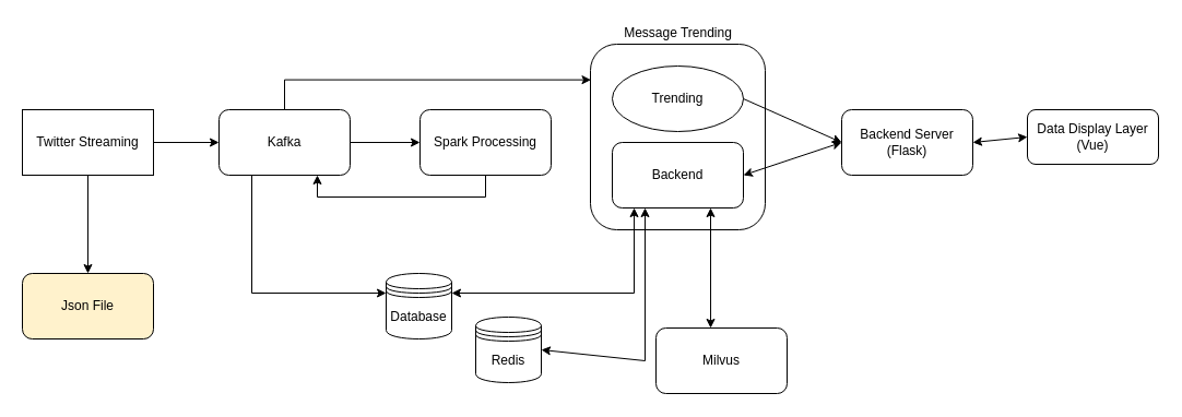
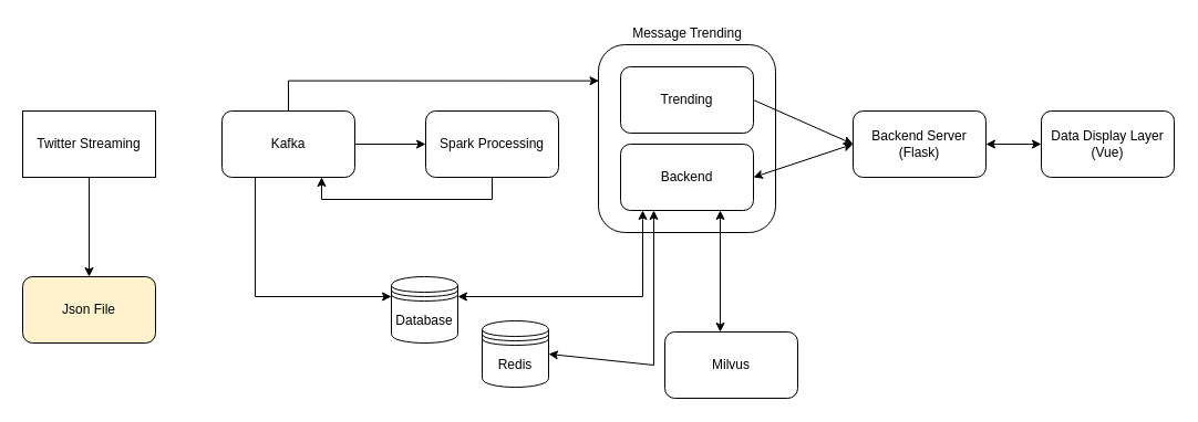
  <mxCell id="0" />
  <mxCell id="1" parent="0" />
  <mxCell id="2" value="" style="rounded=1;whiteSpace=wrap;html=1;" vertex="1" parent="1"><mxGeometry x="540" y="40" width="160" height="170" as="geometry" /></mxCell>
  <mxCell id="3" style="edgeStyle=orthogonalEdgeStyle;rounded=0;orthogonalLoop=1;jettySize=auto;html=1;exitX=1;exitY=0.5;exitDx=0;exitDy=0;entryX=0;entryY=0.5;entryDx=0;entryDy=0;shadow=0;strokeColor=#000000;fillColor=#000000;" edge="1" parent="1" source="6" target="8"><mxGeometry relative="1" as="geometry" /></mxCell>
  <mxCell id="4" style="edgeStyle=orthogonalEdgeStyle;rounded=0;orthogonalLoop=1;jettySize=auto;html=1;exitX=0.25;exitY=1;exitDx=0;exitDy=0;entryX=0;entryY=0.3;entryDx=0;entryDy=0;shadow=0;strokeColor=#000000;fillColor=#000000;" edge="1" parent="1" source="6" target="9"><mxGeometry relative="1" as="geometry" /></mxCell>
  <mxCell id="5" style="edgeStyle=orthogonalEdgeStyle;rounded=0;orthogonalLoop=1;jettySize=auto;html=1;exitX=0.5;exitY=0;exitDx=0;exitDy=0;entryX=0.003;entryY=0.192;entryDx=0;entryDy=0;entryPerimeter=0;shadow=0;strokeColor=#000000;fillColor=#000000;" edge="1" parent="1" source="6" target="2"><mxGeometry relative="1" as="geometry" /></mxCell>
  <mxCell id="6" value="Kafka" style="rounded=1;whiteSpace=wrap;html=1;" vertex="1" parent="1"><mxGeometry x="200" y="100" width="120" height="60" as="geometry" /></mxCell>
  <mxCell id="7" style="edgeStyle=orthogonalEdgeStyle;rounded=0;orthogonalLoop=1;jettySize=auto;html=1;exitX=0.5;exitY=1;exitDx=0;exitDy=0;entryX=0.75;entryY=1;entryDx=0;entryDy=0;shadow=0;strokeColor=#000000;fillColor=#000000;" edge="1" parent="1" source="8" target="6"><mxGeometry relative="1" as="geometry"><Array as="points"><mxPoint x="444" y="180" /><mxPoint x="290" y="180" /></Array></mxGeometry></mxCell>
  <mxCell id="8" value="Spark Processing" style="rounded=1;whiteSpace=wrap;html=1;" vertex="1" parent="1"><mxGeometry x="384" y="100" width="120" height="60" as="geometry" /></mxCell>
  <mxCell id="9" value="Database" style="shape=datastore;whiteSpace=wrap;html=1;" vertex="1" parent="1"><mxGeometry x="353" y="250" width="60" height="60" as="geometry" /></mxCell>
- <mxCell id="10" style="edgeStyle=orthogonalEdgeStyle;rounded=0;orthogonalLoop=1;jettySize=auto;html=1;exitX=1;exitY=0.5;exitDx=0;exitDy=0;entryX=0;entryY=0.5;entryDx=0;entryDy=0;shadow=0;strokeColor=#000000;fillColor=#000000;" edge="1" parent="1" source="12" target="6"><mxGeometry relative="1" as="geometry" /></mxCell>
  <mxCell id="11" style="edgeStyle=orthogonalEdgeStyle;rounded=0;orthogonalLoop=1;jettySize=auto;html=1;exitX=0.5;exitY=1;exitDx=0;exitDy=0;entryX=0.5;entryY=0;entryDx=0;entryDy=0;shadow=0;strokeColor=#000000;fillColor=#000000;" edge="1" parent="1" source="12" target="23"><mxGeometry relative="1" as="geometry" /></mxCell>
  <mxCell id="12" value="Twitter Streaming" style="rounded=0;whiteSpace=wrap;html=1;" vertex="1" parent="1"><mxGeometry x="20" y="100" width="120" height="60" as="geometry" /></mxCell>
- <mxCell id="13" value="Trending" style="ellipse;whiteSpace=wrap;html=1;" vertex="1" parent="1"><mxGeometry x="560" y="60" width="120" height="60" as="geometry" /></mxCell>
+ <mxCell id="13" value="Trending" style="rounded=1;whiteSpace=wrap;html=1;" vertex="1" parent="1"><mxGeometry x="560" y="60" width="120" height="60" as="geometry" /></mxCell>
  <mxCell id="14" value="Backend" style="rounded=1;whiteSpace=wrap;html=1;" vertex="1" parent="1"><mxGeometry x="560" y="130" width="120" height="60" as="geometry" /></mxCell>
  <mxCell id="15" value="Redis" style="shape=datastore;whiteSpace=wrap;html=1;" vertex="1" parent="1"><mxGeometry x="435" y="290" width="60" height="60" as="geometry" /></mxCell>
  <mxCell id="16" value="Backend Server&lt;br&gt;(Flask)" style="rounded=1;whiteSpace=wrap;html=1;" vertex="1" parent="1"><mxGeometry x="770" y="100" width="120" height="60" as="geometry" /></mxCell>
  <mxCell id="17" value="" style="endArrow=classic;startArrow=classic;html=1;rounded=0;shadow=0;strokeColor=#000000;fillColor=#000000;entryX=0;entryY=0.5;entryDx=0;entryDy=0;exitX=1;exitY=0.5;exitDx=0;exitDy=0;" edge="1" parent="1" source="14" target="16"><mxGeometry width="50" height="50" relative="1" as="geometry"><mxPoint x="860" y="210" as="sourcePoint" /><mxPoint x="910" y="160" as="targetPoint" /></mxGeometry></mxCell>
  <mxCell id="18" value="" style="endArrow=classic;html=1;rounded=0;shadow=0;strokeColor=#000000;fillColor=#000000;exitX=1;exitY=0.5;exitDx=0;exitDy=0;entryX=0;entryY=0.5;entryDx=0;entryDy=0;" edge="1" parent="1" source="13" target="16"><mxGeometry width="50" height="50" relative="1" as="geometry"><mxPoint x="880" y="50" as="sourcePoint" /><mxPoint x="930" y="0" as="targetPoint" /></mxGeometry></mxCell>
- <mxCell id="19" value="Data Display Layer&lt;br&gt;(Vue)" style="rounded=1;whiteSpace=wrap;html=1;" vertex="1" parent="1"><mxGeometry x="940" y="100" width="120" height="50" as="geometry" /></mxCell>
+ <mxCell id="19" value="Data Display Layer&lt;br&gt;(Vue)" style="rounded=1;whiteSpace=wrap;html=1;" vertex="1" parent="1"><mxGeometry x="940" y="100" width="120" height="60" as="geometry" /></mxCell>
  <mxCell id="20" value="" style="endArrow=classic;startArrow=classic;html=1;rounded=0;shadow=0;strokeColor=#000000;fillColor=#000000;exitX=1;exitY=0.5;exitDx=0;exitDy=0;entryX=0;entryY=0.5;entryDx=0;entryDy=0;" edge="1" parent="1" source="16" target="19"><mxGeometry width="50" height="50" relative="1" as="geometry"><mxPoint x="1020" y="270" as="sourcePoint" /><mxPoint x="1070" y="220" as="targetPoint" /></mxGeometry></mxCell>
  <mxCell id="21" value="Milvus&lt;br&gt;" style="rounded=1;whiteSpace=wrap;html=1;" vertex="1" parent="1"><mxGeometry x="600" y="300" width="120" height="60" as="geometry" /></mxCell>
  <mxCell id="22" value="Message Trending" style="text;html=1;align=center;verticalAlign=middle;resizable=0;points=[];autosize=1;strokeColor=none;fillColor=none;" vertex="1" parent="1"><mxGeometry x="560" y="20" width="120" height="20" as="geometry" /></mxCell>
  <mxCell id="23" value="Json File" style="rounded=1;whiteSpace=wrap;html=1;fillColor=#fff2cc;" vertex="1" parent="1"><mxGeometry x="20" y="250" width="120" height="60" as="geometry" /></mxCell>
  <mxCell id="24" value="" style="endArrow=classic;startArrow=classic;html=1;rounded=0;shadow=0;strokeColor=#000000;fillColor=#000000;exitX=1;exitY=0.3;exitDx=0;exitDy=0;entryX=0.167;entryY=1;entryDx=0;entryDy=0;entryPerimeter=0;" edge="1" parent="1" source="9" target="14"><mxGeometry width="50" height="50" relative="1" as="geometry"><mxPoint x="510" y="290" as="sourcePoint" /><mxPoint x="560" y="240" as="targetPoint" /><Array as="points"><mxPoint x="580" y="268" /></Array></mxGeometry></mxCell>
  <mxCell id="25" value="" style="endArrow=classic;startArrow=classic;html=1;rounded=0;shadow=0;strokeColor=#000000;fillColor=#000000;exitX=1;exitY=0.5;exitDx=0;exitDy=0;entryX=0.25;entryY=1;entryDx=0;entryDy=0;" edge="1" parent="1" source="15" target="14"><mxGeometry width="50" height="50" relative="1" as="geometry"><mxPoint x="610" y="400" as="sourcePoint" /><mxPoint x="660" y="350" as="targetPoint" /><Array as="points"><mxPoint x="590" y="330" /></Array></mxGeometry></mxCell>
  <mxCell id="26" value="" style="endArrow=classic;startArrow=classic;html=1;rounded=0;shadow=0;strokeColor=#000000;fillColor=#000000;entryX=0.75;entryY=1;entryDx=0;entryDy=0;exitX=0.417;exitY=0;exitDx=0;exitDy=0;exitPerimeter=0;" edge="1" parent="1" source="21" target="14"><mxGeometry width="50" height="50" relative="1" as="geometry"><mxPoint x="760" y="270" as="sourcePoint" /><mxPoint x="810" y="220" as="targetPoint" /></mxGeometry></mxCell>
